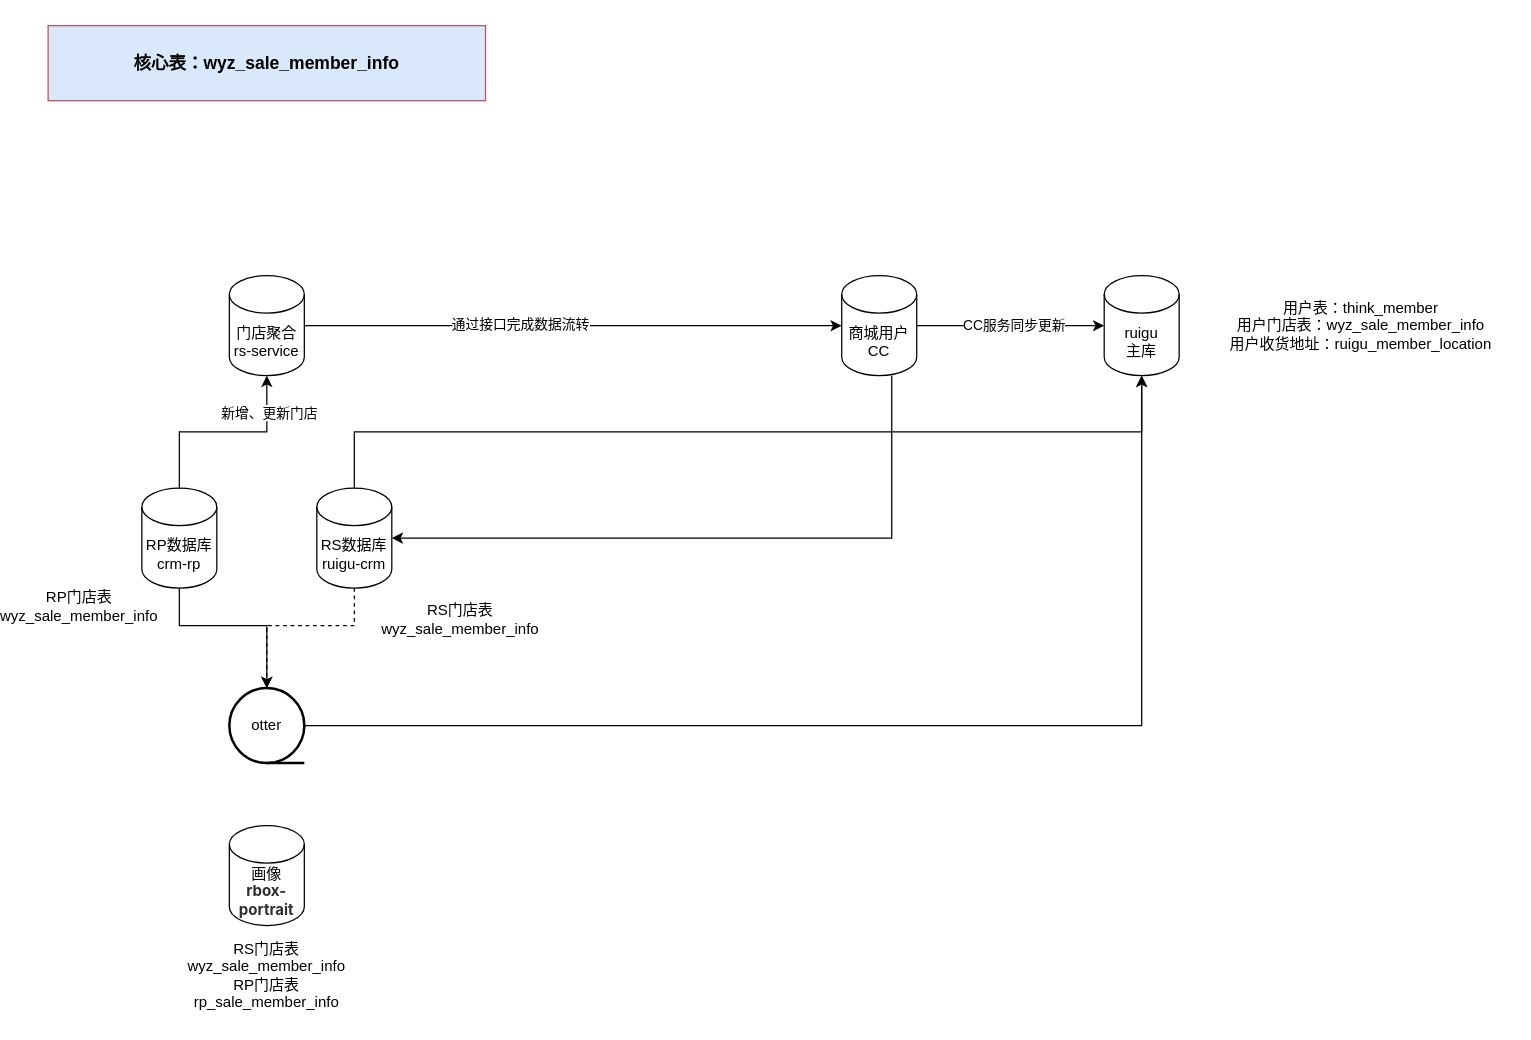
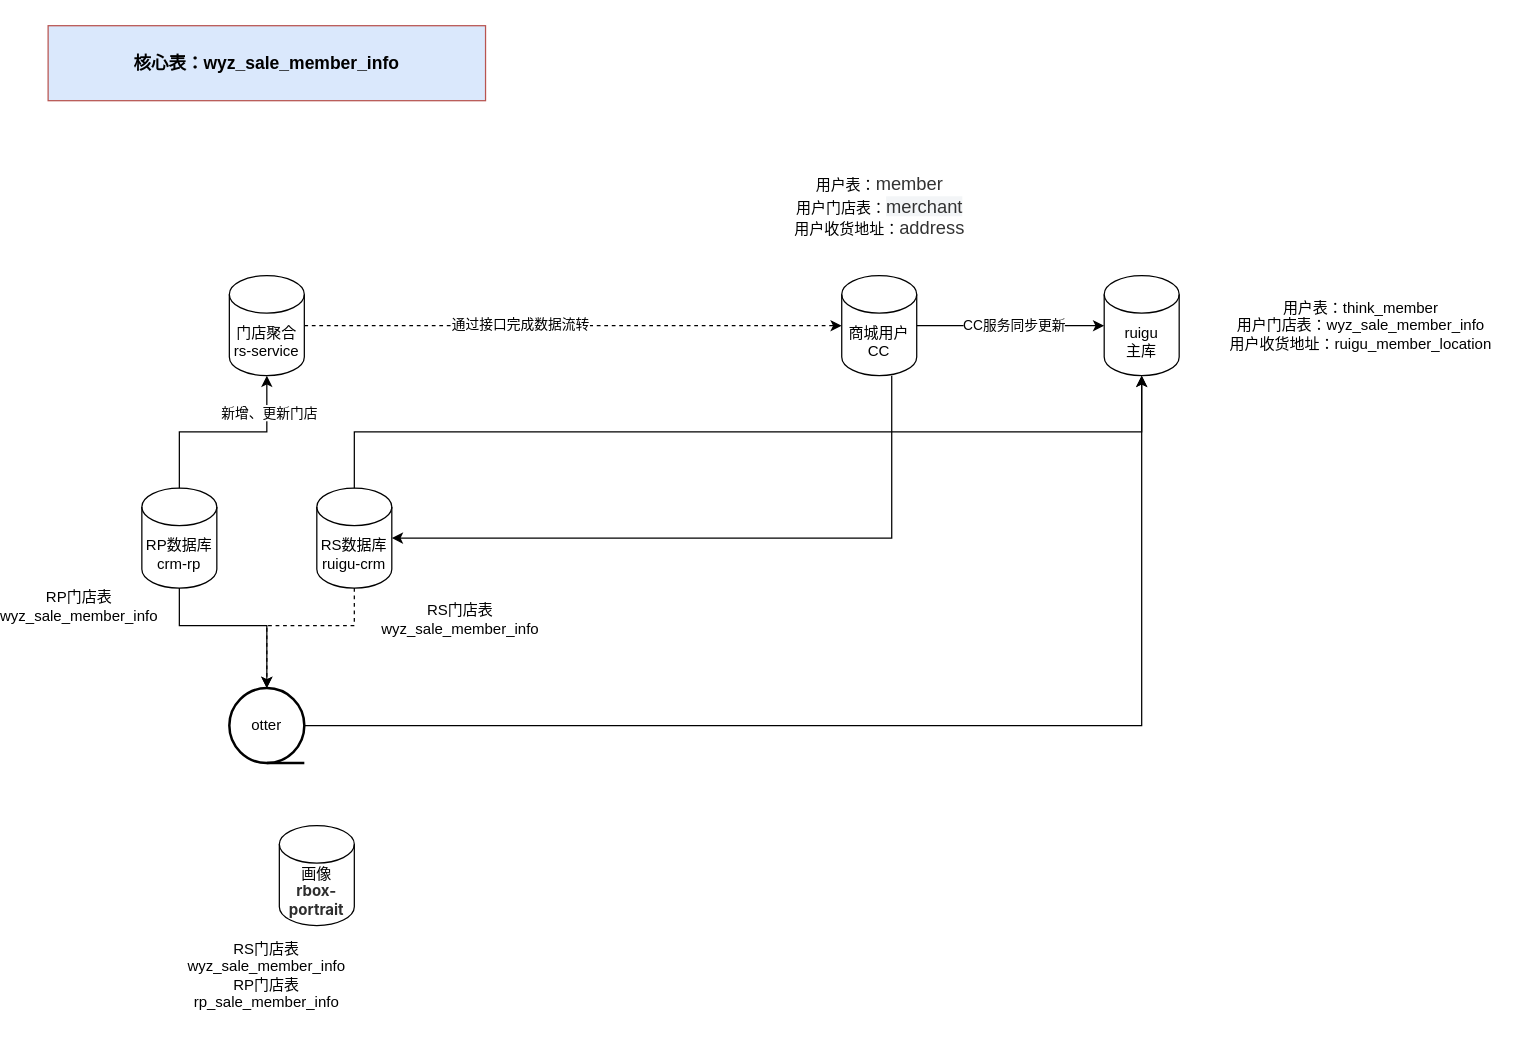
  <mxCell id="0" />
  <mxCell id="1" parent="0" />
  <mxCell id="2" value="RS数据库&lt;div&gt;ruigu-crm&lt;/div&gt;" style="shape=cylinder3;whiteSpace=wrap;html=1;boundedLbl=1;backgroundOutline=1;size=15;" vertex="1" parent="1"><mxGeometry x="240" y="390" width="60" height="80" as="geometry" /></mxCell>
  <mxCell id="3" value="RP数据库crm-rp" style="shape=cylinder3;whiteSpace=wrap;html=1;boundedLbl=1;backgroundOutline=1;size=15;" vertex="1" parent="1"><mxGeometry x="100" y="390" width="60" height="80" as="geometry" /></mxCell>
- <mxCell id="4" value="" style="edgeStyle=orthogonalEdgeStyle;rounded=0;orthogonalLoop=1;jettySize=auto;html=1;" edge="1" parent="1" source="6" target="20"><mxGeometry relative="1" as="geometry" /></mxCell>
+ <mxCell id="4" value="" style="edgeStyle=orthogonalEdgeStyle;rounded=0;orthogonalLoop=1;jettySize=auto;html=1;dashed=1;" edge="1" parent="1" source="6" target="20"><mxGeometry relative="1" as="geometry" /></mxCell>
  <mxCell id="5" value="通过接口完成数据流转" style="edgeLabel;html=1;align=center;verticalAlign=middle;resizable=0;points=[];" vertex="1" connectable="0" parent="4"><mxGeometry x="-0.2" y="3" relative="1" as="geometry"><mxPoint y="1" as="offset" /></mxGeometry></mxCell>
  <mxCell id="6" value="&lt;div&gt;门店聚合&lt;/div&gt;rs-service" style="shape=cylinder3;whiteSpace=wrap;html=1;boundedLbl=1;backgroundOutline=1;size=15;" vertex="1" parent="1"><mxGeometry x="170" y="220" width="60" height="80" as="geometry" /></mxCell>
  <mxCell id="7" value="otter" style="strokeWidth=2;html=1;shape=mxgraph.flowchart.sequential_data;whiteSpace=wrap;" vertex="1" parent="1"><mxGeometry x="170" y="550" width="60" height="60" as="geometry" /></mxCell>
- <mxCell id="8" value="&lt;font&gt;画像&lt;br&gt;&lt;/font&gt;&lt;div&gt;&lt;font&gt;&lt;span style=&quot;color: rgb(46, 46, 46); font-family: -apple-system, &amp;quot;system-ui&amp;quot;, &amp;quot;Segoe UI&amp;quot;, Roboto, Oxygen-Sans, Ubuntu, Cantarell, &amp;quot;Helvetica Neue&amp;quot;, sans-serif, &amp;quot;Apple Color Emoji&amp;quot;, &amp;quot;Segoe UI Emoji&amp;quot;, &amp;quot;Segoe UI Symbol&amp;quot;, &amp;quot;Noto Color Emoji&amp;quot;; font-weight: 700; text-align: left; background-color: rgb(255, 255, 255);&quot;&gt;rbox-portrait&lt;/span&gt;&lt;/font&gt;&lt;/div&gt;" style="shape=cylinder3;whiteSpace=wrap;html=1;boundedLbl=1;backgroundOutline=1;size=15;" vertex="1" parent="1"><mxGeometry x="170" y="660" width="60" height="80" as="geometry" /></mxCell>
+ <mxCell id="8" value="&lt;font&gt;画像&lt;br&gt;&lt;/font&gt;&lt;div&gt;&lt;font&gt;&lt;span style=&quot;color: rgb(46, 46, 46); font-family: -apple-system, &amp;quot;system-ui&amp;quot;, &amp;quot;Segoe UI&amp;quot;, Roboto, Oxygen-Sans, Ubuntu, Cantarell, &amp;quot;Helvetica Neue&amp;quot;, sans-serif, &amp;quot;Apple Color Emoji&amp;quot;, &amp;quot;Segoe UI Emoji&amp;quot;, &amp;quot;Segoe UI Symbol&amp;quot;, &amp;quot;Noto Color Emoji&amp;quot;; font-weight: 700; text-align: left; background-color: rgb(255, 255, 255);&quot;&gt;rbox-portrait&lt;/span&gt;&lt;/font&gt;&lt;/div&gt;" style="shape=cylinder3;whiteSpace=wrap;html=1;boundedLbl=1;backgroundOutline=1;size=15;" vertex="1" parent="1"><mxGeometry x="210" y="660" width="60" height="80" as="geometry" /></mxCell>
  <mxCell id="9" value="RS门店表&lt;div&gt;wyz_sale_member_info&lt;/div&gt;" style="text;html=1;align=center;verticalAlign=middle;whiteSpace=wrap;rounded=0;" vertex="1" parent="1"><mxGeometry x="325" y="480" width="60" height="30" as="geometry" /></mxCell>
  <mxCell id="10" value="RP门店表&lt;div&gt;wyz_sale_member_info&lt;/div&gt;" style="text;html=1;align=center;verticalAlign=middle;whiteSpace=wrap;rounded=0;" vertex="1" parent="1"><mxGeometry x="20" y="470" width="60" height="30" as="geometry" /></mxCell>
  <mxCell id="11" style="edgeStyle=orthogonalEdgeStyle;rounded=0;orthogonalLoop=1;jettySize=auto;html=1;" edge="1" parent="1" source="7" target="22"><mxGeometry relative="1" as="geometry" /></mxCell>
  <mxCell id="12" style="edgeStyle=orthogonalEdgeStyle;rounded=0;orthogonalLoop=1;jettySize=auto;html=1;entryX=0.5;entryY=0;entryDx=0;entryDy=0;entryPerimeter=0;dashed=1;" edge="1" parent="1" source="2" target="7"><mxGeometry relative="1" as="geometry"><Array as="points"><mxPoint x="270" y="500" /><mxPoint x="200" y="500" /></Array></mxGeometry></mxCell>
  <mxCell id="13" style="edgeStyle=orthogonalEdgeStyle;rounded=0;orthogonalLoop=1;jettySize=auto;html=1;entryX=0.5;entryY=0;entryDx=0;entryDy=0;entryPerimeter=0;" edge="1" parent="1" source="3" target="7"><mxGeometry relative="1" as="geometry"><Array as="points"><mxPoint x="130" y="500" /><mxPoint x="200" y="500" /></Array></mxGeometry></mxCell>
  <mxCell id="14" style="edgeStyle=orthogonalEdgeStyle;rounded=0;orthogonalLoop=1;jettySize=auto;html=1;exitX=0.5;exitY=0;exitDx=0;exitDy=0;exitPerimeter=0;" edge="1" parent="1" source="2" target="22"><mxGeometry relative="1" as="geometry" /></mxCell>
  <mxCell id="15" style="edgeStyle=orthogonalEdgeStyle;rounded=0;orthogonalLoop=1;jettySize=auto;html=1;exitX=0.5;exitY=0;exitDx=0;exitDy=0;exitPerimeter=0;entryX=0.5;entryY=1;entryDx=0;entryDy=0;entryPerimeter=0;" edge="1" parent="1" source="3" target="6"><mxGeometry relative="1" as="geometry" /></mxCell>
  <mxCell id="16" value="新增、更新门店" style="edgeLabel;html=1;align=center;verticalAlign=middle;resizable=0;points=[];" vertex="1" connectable="0" parent="15"><mxGeometry x="0.633" y="-1" relative="1" as="geometry"><mxPoint as="offset" /></mxGeometry></mxCell>
  <mxCell id="17" value="RS门店表&lt;div&gt;wyz_sale_member_info&lt;/div&gt;&lt;div&gt;RP门店表&lt;/div&gt;&lt;div&gt;rp_sale_member_info&lt;/div&gt;" style="text;html=1;align=center;verticalAlign=middle;whiteSpace=wrap;rounded=0;" vertex="1" parent="1"><mxGeometry x="120" y="750" width="160" height="60" as="geometry" /></mxCell>
  <mxCell id="18" style="edgeStyle=orthogonalEdgeStyle;rounded=0;orthogonalLoop=1;jettySize=auto;html=1;" edge="1" parent="1" source="20"><mxGeometry relative="1" as="geometry"><mxPoint x="870" y="260" as="targetPoint" /></mxGeometry></mxCell>
  <mxCell id="19" value="CC服务同步更新" style="edgeLabel;html=1;align=center;verticalAlign=middle;resizable=0;points=[];" vertex="1" connectable="0" parent="18"><mxGeometry x="0.043" y="1" relative="1" as="geometry"><mxPoint as="offset" /></mxGeometry></mxCell>
  <mxCell id="20" value="&lt;div&gt;商城用户&lt;/div&gt;CC" style="shape=cylinder3;whiteSpace=wrap;html=1;boundedLbl=1;backgroundOutline=1;size=15;" vertex="1" parent="1"><mxGeometry x="660" y="220" width="60" height="80" as="geometry" /></mxCell>
  <mxCell id="21" style="edgeStyle=orthogonalEdgeStyle;rounded=0;orthogonalLoop=1;jettySize=auto;html=1;entryX=1;entryY=0.5;entryDx=0;entryDy=0;entryPerimeter=0;" edge="1" parent="1" source="20" target="2"><mxGeometry relative="1" as="geometry"><Array as="points"><mxPoint x="700" y="430" /></Array></mxGeometry></mxCell>
  <mxCell id="22" value="ruigu&lt;br&gt;主库" style="shape=cylinder3;whiteSpace=wrap;html=1;boundedLbl=1;backgroundOutline=1;size=15;" vertex="1" parent="1"><mxGeometry x="870" y="220" width="60" height="80" as="geometry" /></mxCell>
  <mxCell id="23" value="用户表：think_member&lt;div&gt;用户门店表：wyz_sale_member_info&lt;br&gt;用户收货地址：ruigu_member_location&lt;/div&gt;" style="text;html=1;align=center;verticalAlign=middle;resizable=0;points=[];autosize=1;strokeColor=none;fillColor=none;" vertex="1" parent="1"><mxGeometry x="960" y="230" width="230" height="60" as="geometry" /></mxCell>
  <mxCell id="24" value="核心表：wyz_sale_member_info" style="rounded=0;whiteSpace=wrap;html=1;fillColor=#dae8fc;strokeColor=#b85450;fontSize=14;fontStyle=1;" vertex="1" parent="1"><mxGeometry x="25" y="20" width="350" height="60" as="geometry" /></mxCell>
+ <mxCell id="25" value="用户表：&lt;span style=&quot;color: rgb(51, 51, 51); font-size: 14.667px; text-align: left; text-wrap-mode: wrap;&quot;&gt;member&lt;/span&gt;&lt;div&gt;用户门店表：&lt;span style=&quot;color: rgb(51, 51, 51); font-size: 14.667px; text-align: left; text-wrap-mode: wrap; background-color: rgb(243, 245, 247);&quot;&gt;merchant&lt;/span&gt;&lt;br&gt;用户收货地址：&lt;span style=&quot;color: rgb(51, 51, 51); font-size: 14.667px; text-align: left; text-wrap-mode: wrap; background-color: transparent;&quot;&gt;address&lt;/span&gt;&lt;/div&gt;" style="text;html=1;align=center;verticalAlign=middle;resizable=0;points=[];autosize=1;strokeColor=none;fillColor=none;" vertex="1" parent="1"><mxGeometry x="610" y="130" width="160" height="70" as="geometry" /></mxCell>
